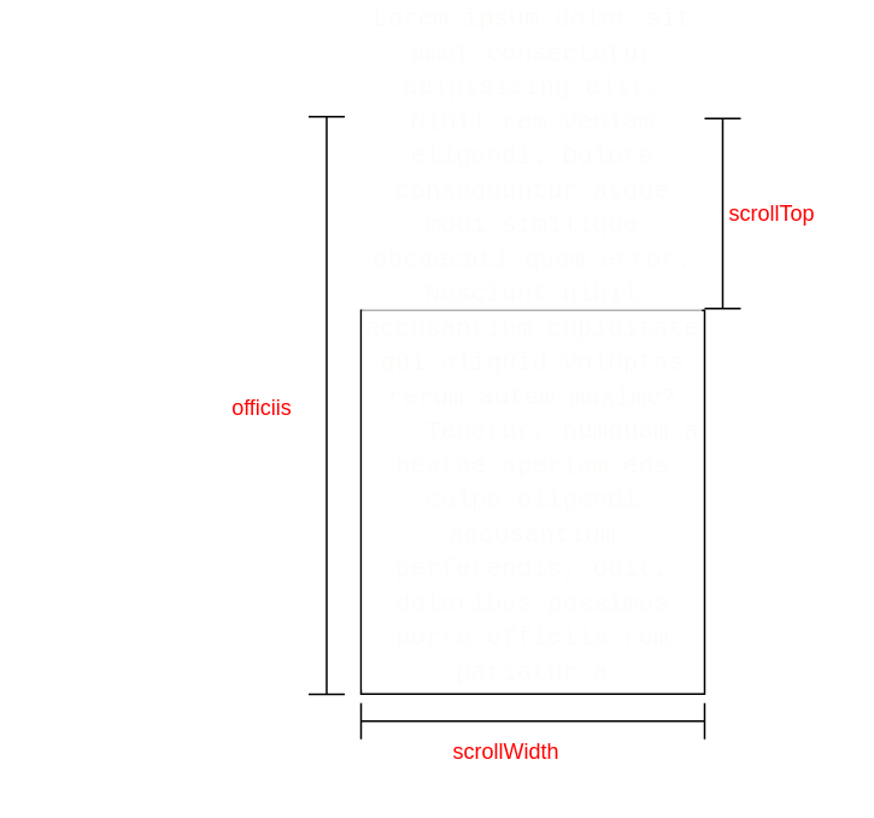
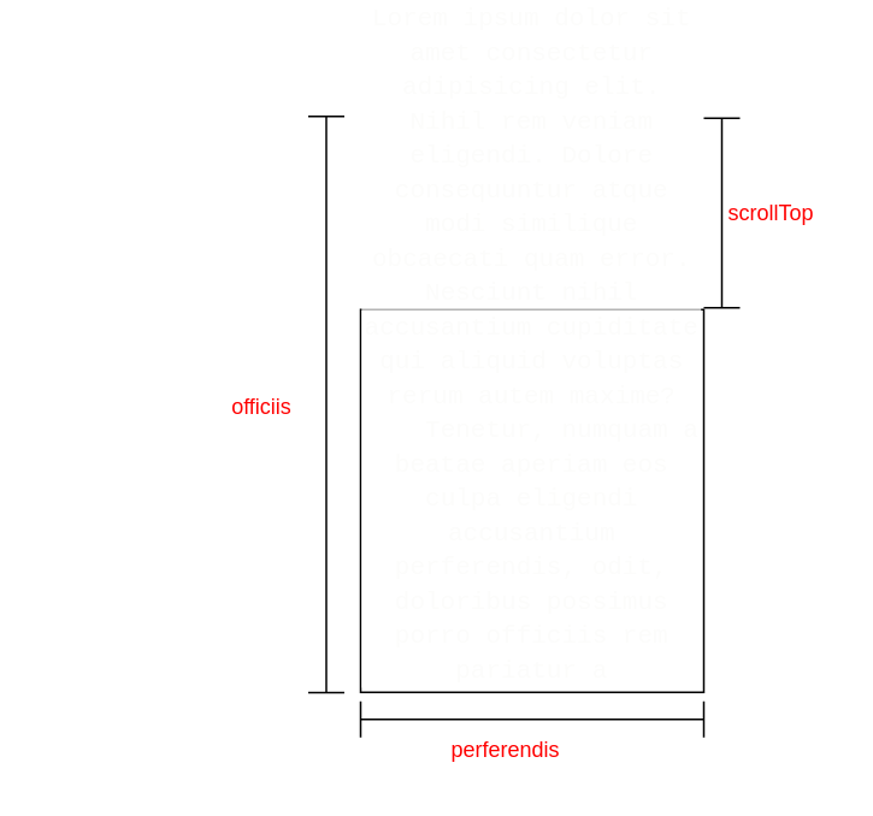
  <mxCell id="0" />
  <mxCell id="1" parent="0" />
  <mxCell id="2" value="&lt;div style=&quot;color: rgb(252, 252, 250); font-family: Consolas, &amp;quot;Courier New&amp;quot;, monospace; font-size: 14px; line-height: 19px;&quot;&gt;&lt;div&gt;Lorem ipsum dolor sit amet consectetur adipisicing elit. Nihil rem veniam eligendi. Dolore consequuntur atque modi similique obcaecati quam error. Nesciunt nihil accusantium cupiditate qui aliquid voluptas rerum autem maxime?&lt;/div&gt;&lt;div&gt;&amp;nbsp; &amp;nbsp; Tenetur, numquam a beatae aperiam eos culpa eligendi accusantium perferendis, odit, doloribus possimus porro officiis rem pariatur a&lt;/div&gt;&lt;/div&gt;" style="rounded=0;whiteSpace=wrap;html=1;fillColor=default;strokeColor=default;labelBackgroundColor=default;labelPosition=center;verticalLabelPosition=middle;align=center;verticalAlign=bottom;textDirection=ltr;textOpacity=70;labelBorderColor=none;" vertex="1" parent="1"><mxGeometry x="199" y="126" width="190" height="212" as="geometry" /></mxCell>
  <mxCell id="3" value="" style="shape=crossbar;whiteSpace=wrap;html=1;rounded=1;labelBackgroundColor=#FF0000;labelBorderColor=none;strokeColor=default;fillColor=default;rotation=90;fontColor=#FF0000;" vertex="1" parent="1"><mxGeometry x="20.44" y="168.56" width="319.13" height="20" as="geometry" /></mxCell>
  <mxCell id="4" value="officiis" style="text;html=1;align=center;verticalAlign=middle;resizable=0;points=[];autosize=1;strokeColor=none;fillColor=none;fontColor=#FF0000;" vertex="1" parent="1"><mxGeometry x="99" y="165" width="90" height="30" as="geometry" /></mxCell>
  <mxCell id="5" value="" style="shape=crossbar;whiteSpace=wrap;html=1;rounded=1;direction=south;labelBackgroundColor=#FF0000;labelBorderColor=none;strokeColor=default;fontColor=#FF0000;fillColor=default;" vertex="1" parent="1"><mxGeometry x="389" y="20" width="20" height="105" as="geometry" /></mxCell>
  <mxCell id="6" value="scrollTop" style="text;html=1;align=center;verticalAlign=middle;resizable=0;points=[];autosize=1;strokeColor=none;fillColor=none;fontColor=#FF0000;" vertex="1" parent="1"><mxGeometry x="391" y="57.5" width="70" height="30" as="geometry" /></mxCell>
  <mxCell id="7" value="" style="shape=crossbar;whiteSpace=wrap;html=1;rounded=1;labelBackgroundColor=#FF0000;labelBorderColor=none;strokeColor=default;fontColor=#FF0000;fillColor=default;" vertex="1" parent="1"><mxGeometry x="199" y="343" width="190" height="20" as="geometry" /></mxCell>
- <mxCell id="8" value="scrollWidth" style="text;html=1;align=center;verticalAlign=middle;resizable=0;points=[];autosize=1;strokeColor=none;fillColor=none;fontColor=#FF0000;" vertex="1" parent="1"><mxGeometry x="239" y="355" width="80" height="30" as="geometry" /></mxCell>
+ <mxCell id="8" value="perferendis" style="text;html=1;align=center;verticalAlign=middle;resizable=0;points=[];autosize=1;strokeColor=none;fillColor=none;fontColor=#FF0000;" vertex="1" parent="1"><mxGeometry x="239" y="355" width="80" height="30" as="geometry" /></mxCell>
